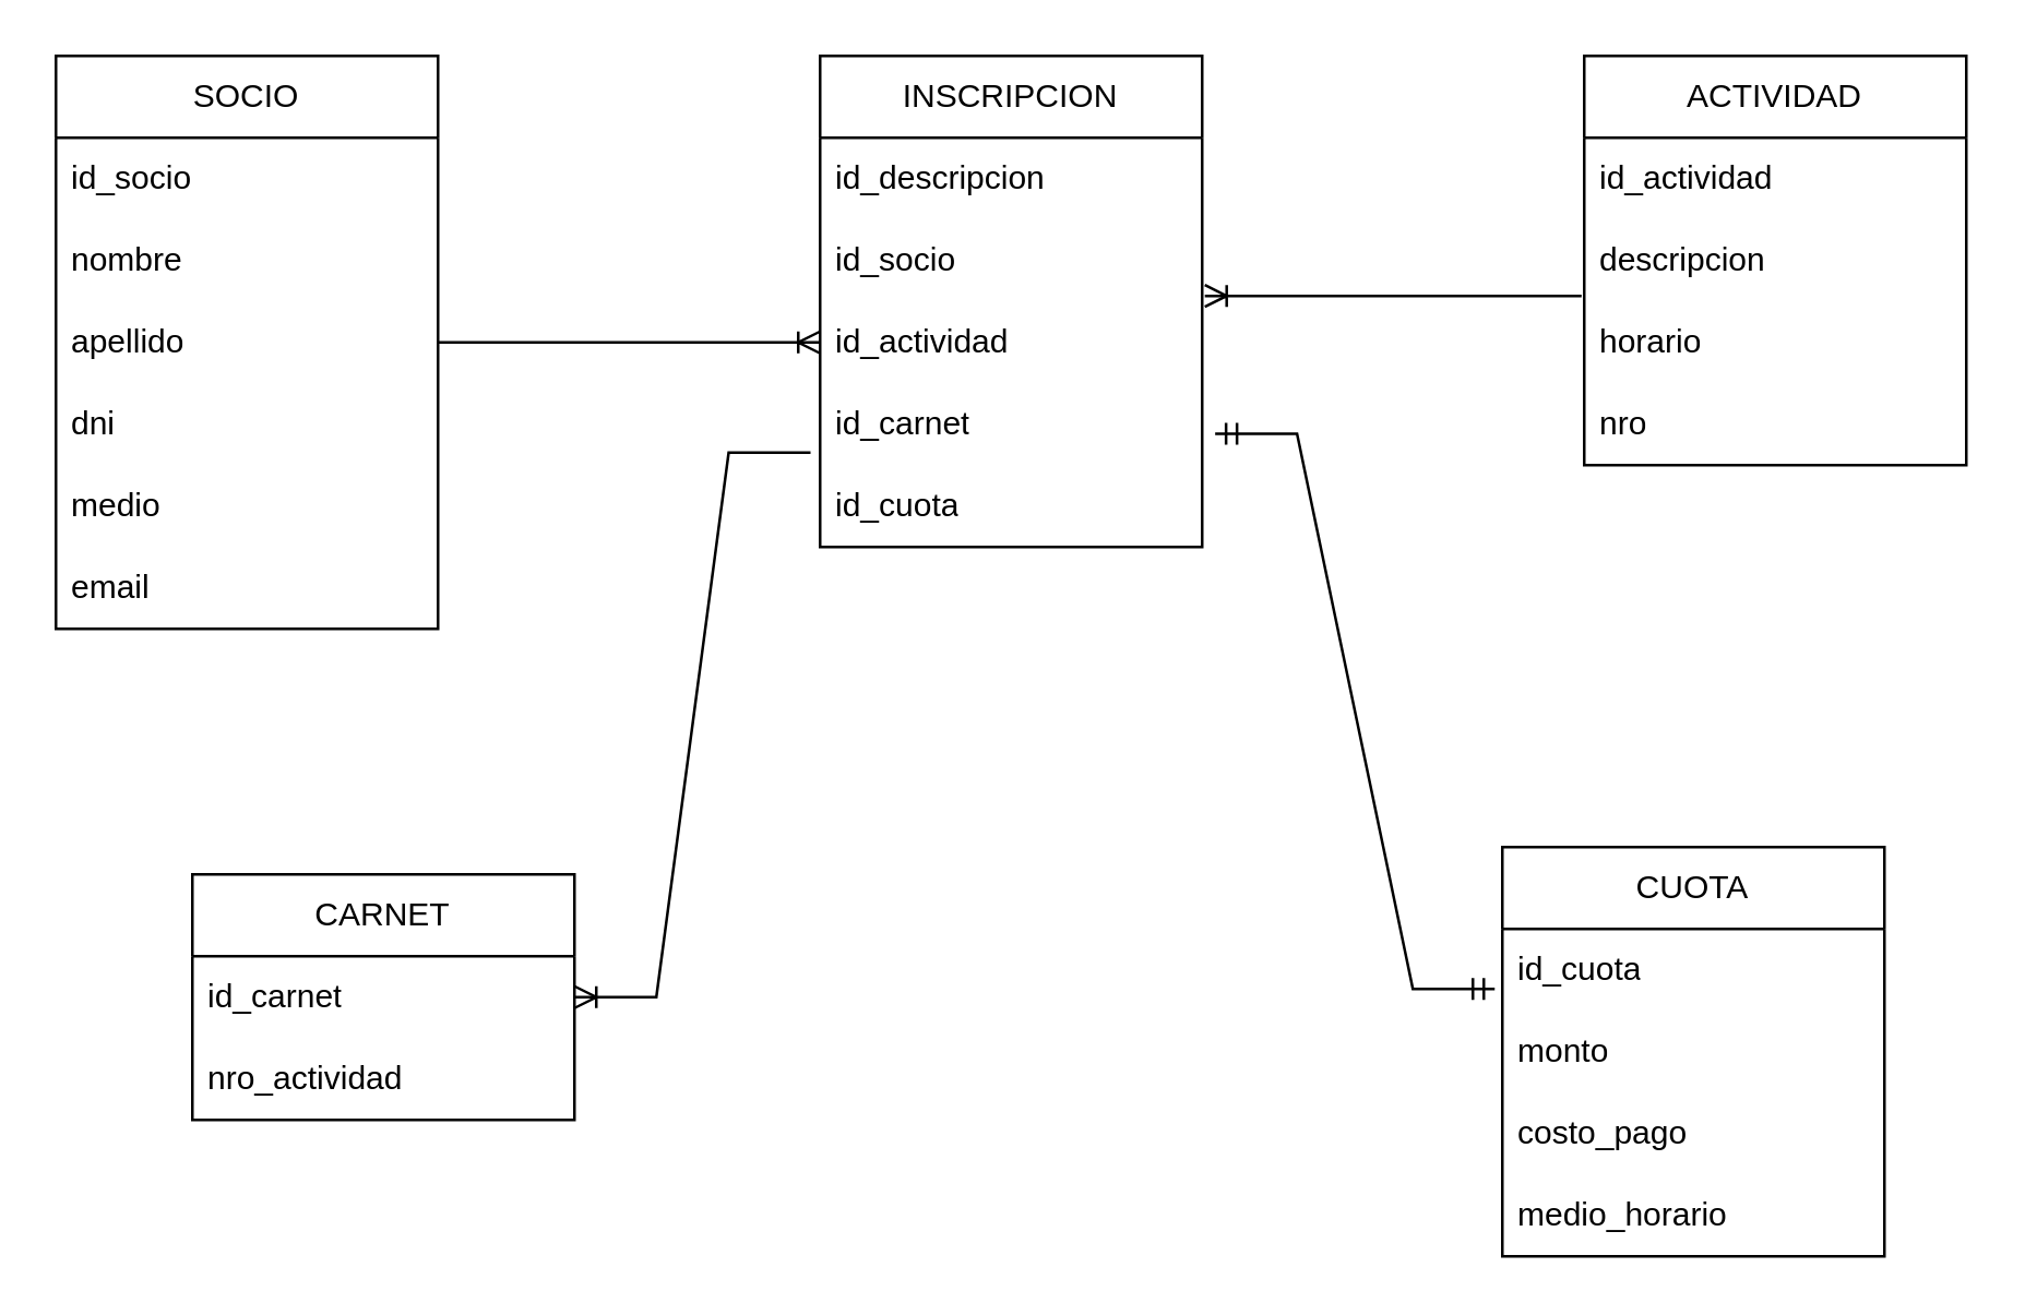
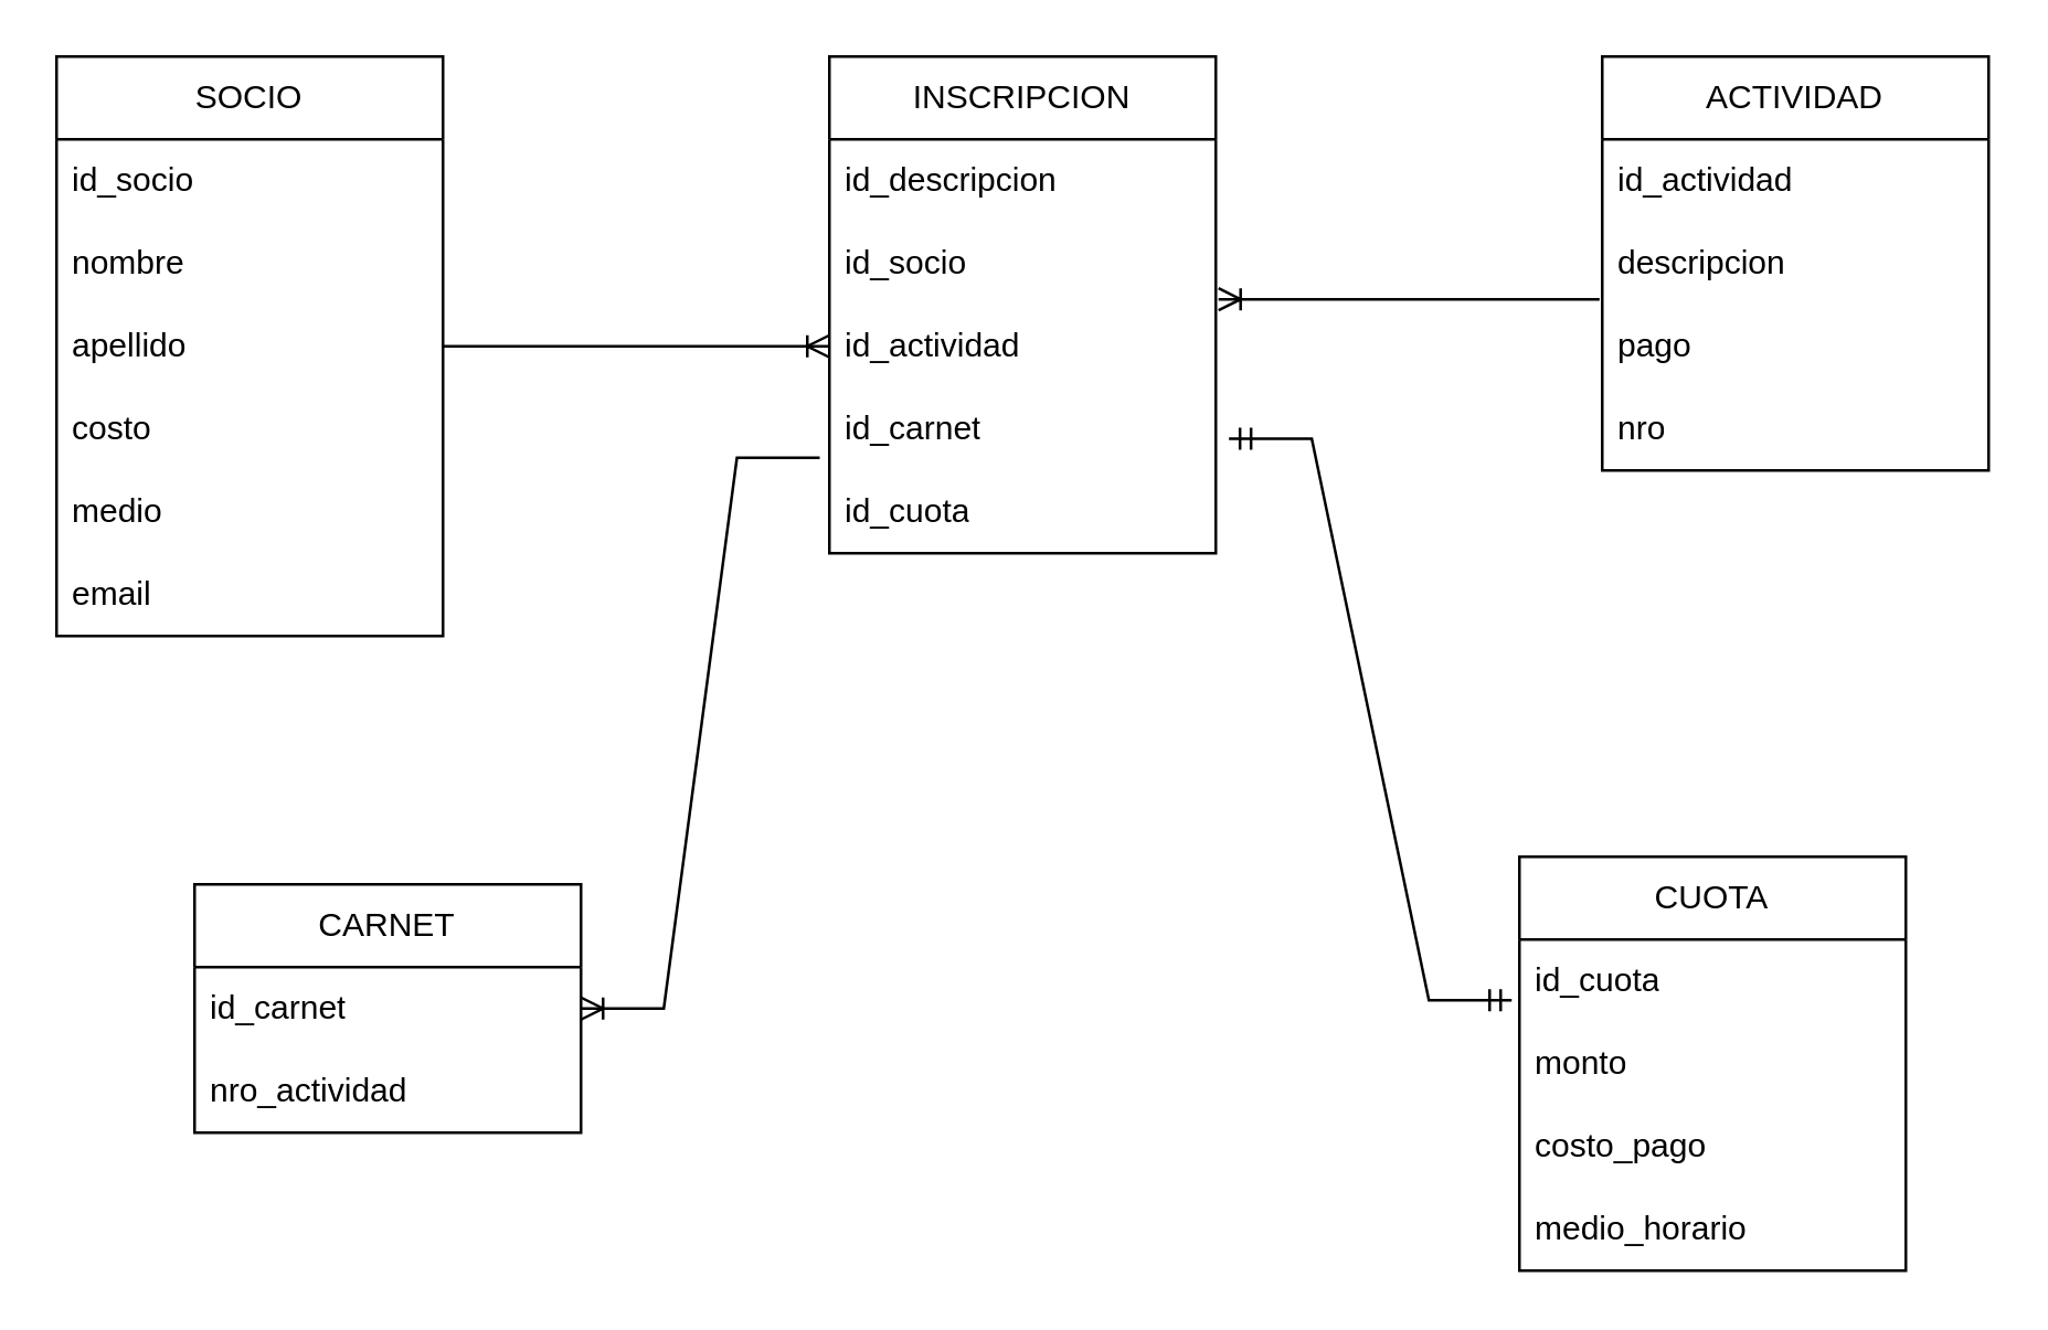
  <mxCell id="0" />
  <mxCell id="1" parent="0" />
  <mxCell id="2" value="SOCIO" style="swimlane;fontStyle=0;childLayout=stackLayout;horizontal=1;startSize=30;horizontalStack=0;resizeParent=1;resizeParentMax=0;resizeLast=0;collapsible=1;marginBottom=0;whiteSpace=wrap;html=1;" vertex="1" parent="1"><mxGeometry x="20" y="20" width="140" height="210" as="geometry" /></mxCell>
  <mxCell id="3" value="id_socio" style="text;strokeColor=none;fillColor=none;align=left;verticalAlign=middle;spacingLeft=4;spacingRight=4;overflow=hidden;points=[[0,0.5],[1,0.5]];portConstraint=eastwest;rotatable=0;whiteSpace=wrap;html=1;" vertex="1" parent="2"><mxGeometry y="30" width="140" height="30" as="geometry" /></mxCell>
  <mxCell id="4" value="nombre" style="text;strokeColor=none;fillColor=none;align=left;verticalAlign=middle;spacingLeft=4;spacingRight=4;overflow=hidden;points=[[0,0.5],[1,0.5]];portConstraint=eastwest;rotatable=0;whiteSpace=wrap;html=1;" vertex="1" parent="2"><mxGeometry y="60" width="140" height="30" as="geometry" /></mxCell>
  <mxCell id="5" value="apellido" style="text;strokeColor=none;fillColor=none;align=left;verticalAlign=middle;spacingLeft=4;spacingRight=4;overflow=hidden;points=[[0,0.5],[1,0.5]];portConstraint=eastwest;rotatable=0;whiteSpace=wrap;html=1;" vertex="1" parent="2"><mxGeometry y="90" width="140" height="30" as="geometry" /></mxCell>
- <mxCell id="6" value="dni" style="text;strokeColor=none;fillColor=none;align=left;verticalAlign=middle;spacingLeft=4;spacingRight=4;overflow=hidden;points=[[0,0.5],[1,0.5]];portConstraint=eastwest;rotatable=0;whiteSpace=wrap;html=1;" vertex="1" parent="2"><mxGeometry y="120" width="140" height="30" as="geometry" /></mxCell>
+ <mxCell id="6" value="costo" style="text;strokeColor=none;fillColor=none;align=left;verticalAlign=middle;spacingLeft=4;spacingRight=4;overflow=hidden;points=[[0,0.5],[1,0.5]];portConstraint=eastwest;rotatable=0;whiteSpace=wrap;html=1;" vertex="1" parent="2"><mxGeometry y="120" width="140" height="30" as="geometry" /></mxCell>
  <mxCell id="7" value="medio" style="text;strokeColor=none;fillColor=none;align=left;verticalAlign=middle;spacingLeft=4;spacingRight=4;overflow=hidden;points=[[0,0.5],[1,0.5]];portConstraint=eastwest;rotatable=0;whiteSpace=wrap;html=1;" vertex="1" parent="2"><mxGeometry y="150" width="140" height="30" as="geometry" /></mxCell>
  <mxCell id="8" value="email" style="text;strokeColor=none;fillColor=none;align=left;verticalAlign=middle;spacingLeft=4;spacingRight=4;overflow=hidden;points=[[0,0.5],[1,0.5]];portConstraint=eastwest;rotatable=0;whiteSpace=wrap;html=1;" vertex="1" parent="2"><mxGeometry y="180" width="140" height="30" as="geometry" /></mxCell>
  <mxCell id="9" value="ACTIVIDAD" style="swimlane;fontStyle=0;childLayout=stackLayout;horizontal=1;startSize=30;horizontalStack=0;resizeParent=1;resizeParentMax=0;resizeLast=0;collapsible=1;marginBottom=0;whiteSpace=wrap;html=1;" vertex="1" parent="1"><mxGeometry x="580" y="20" width="140" height="150" as="geometry" /></mxCell>
  <mxCell id="10" value="id_actividad" style="text;strokeColor=none;fillColor=none;align=left;verticalAlign=middle;spacingLeft=4;spacingRight=4;overflow=hidden;points=[[0,0.5],[1,0.5]];portConstraint=eastwest;rotatable=0;whiteSpace=wrap;html=1;" vertex="1" parent="9"><mxGeometry y="30" width="140" height="30" as="geometry" /></mxCell>
  <mxCell id="11" value="descripcion" style="text;strokeColor=none;fillColor=none;align=left;verticalAlign=middle;spacingLeft=4;spacingRight=4;overflow=hidden;points=[[0,0.5],[1,0.5]];portConstraint=eastwest;rotatable=0;whiteSpace=wrap;html=1;" vertex="1" parent="9"><mxGeometry y="60" width="140" height="30" as="geometry" /></mxCell>
- <mxCell id="12" value="horario" style="text;strokeColor=none;fillColor=none;align=left;verticalAlign=middle;spacingLeft=4;spacingRight=4;overflow=hidden;points=[[0,0.5],[1,0.5]];portConstraint=eastwest;rotatable=0;whiteSpace=wrap;html=1;" vertex="1" parent="9"><mxGeometry y="90" width="140" height="30" as="geometry" /></mxCell>
+ <mxCell id="12" value="pago" style="text;strokeColor=none;fillColor=none;align=left;verticalAlign=middle;spacingLeft=4;spacingRight=4;overflow=hidden;points=[[0,0.5],[1,0.5]];portConstraint=eastwest;rotatable=0;whiteSpace=wrap;html=1;" vertex="1" parent="9"><mxGeometry y="90" width="140" height="30" as="geometry" /></mxCell>
  <mxCell id="13" value="nro" style="text;strokeColor=none;fillColor=none;align=left;verticalAlign=middle;spacingLeft=4;spacingRight=4;overflow=hidden;points=[[0,0.5],[1,0.5]];portConstraint=eastwest;rotatable=0;whiteSpace=wrap;html=1;" vertex="1" parent="9"><mxGeometry y="120" width="140" height="30" as="geometry" /></mxCell>
  <mxCell id="14" value="CARNET" style="swimlane;fontStyle=0;childLayout=stackLayout;horizontal=1;startSize=30;horizontalStack=0;resizeParent=1;resizeParentMax=0;resizeLast=0;collapsible=1;marginBottom=0;whiteSpace=wrap;html=1;" vertex="1" parent="1"><mxGeometry x="70" y="320" width="140" height="90" as="geometry" /></mxCell>
  <mxCell id="15" value="id_carnet" style="text;strokeColor=none;fillColor=none;align=left;verticalAlign=middle;spacingLeft=4;spacingRight=4;overflow=hidden;points=[[0,0.5],[1,0.5]];portConstraint=eastwest;rotatable=0;whiteSpace=wrap;html=1;" vertex="1" parent="14"><mxGeometry y="30" width="140" height="30" as="geometry" /></mxCell>
  <mxCell id="16" value="nro_actividad" style="text;strokeColor=none;fillColor=none;align=left;verticalAlign=middle;spacingLeft=4;spacingRight=4;overflow=hidden;points=[[0,0.5],[1,0.5]];portConstraint=eastwest;rotatable=0;whiteSpace=wrap;html=1;" vertex="1" parent="14"><mxGeometry y="60" width="140" height="30" as="geometry" /></mxCell>
  <mxCell id="17" value="CUOTA" style="swimlane;fontStyle=0;childLayout=stackLayout;horizontal=1;startSize=30;horizontalStack=0;resizeParent=1;resizeParentMax=0;resizeLast=0;collapsible=1;marginBottom=0;whiteSpace=wrap;html=1;" vertex="1" parent="1"><mxGeometry x="550" y="310" width="140" height="150" as="geometry" /></mxCell>
  <mxCell id="18" value="id_cuota" style="text;strokeColor=none;fillColor=none;align=left;verticalAlign=middle;spacingLeft=4;spacingRight=4;overflow=hidden;points=[[0,0.5],[1,0.5]];portConstraint=eastwest;rotatable=0;whiteSpace=wrap;html=1;" vertex="1" parent="17"><mxGeometry y="30" width="140" height="30" as="geometry" /></mxCell>
  <mxCell id="19" value="monto" style="text;strokeColor=none;fillColor=none;align=left;verticalAlign=middle;spacingLeft=4;spacingRight=4;overflow=hidden;points=[[0,0.5],[1,0.5]];portConstraint=eastwest;rotatable=0;whiteSpace=wrap;html=1;" vertex="1" parent="17"><mxGeometry y="60" width="140" height="30" as="geometry" /></mxCell>
  <mxCell id="20" value="costo_pago" style="text;strokeColor=none;fillColor=none;align=left;verticalAlign=middle;spacingLeft=4;spacingRight=4;overflow=hidden;points=[[0,0.5],[1,0.5]];portConstraint=eastwest;rotatable=0;whiteSpace=wrap;html=1;" vertex="1" parent="17"><mxGeometry y="90" width="140" height="30" as="geometry" /></mxCell>
  <mxCell id="21" value="medio_horario" style="text;strokeColor=none;fillColor=none;align=left;verticalAlign=middle;spacingLeft=4;spacingRight=4;overflow=hidden;points=[[0,0.5],[1,0.5]];portConstraint=eastwest;rotatable=0;whiteSpace=wrap;html=1;" vertex="1" parent="17"><mxGeometry y="120" width="140" height="30" as="geometry" /></mxCell>
  <mxCell id="22" value="INSCRIPCION" style="swimlane;fontStyle=0;childLayout=stackLayout;horizontal=1;startSize=30;horizontalStack=0;resizeParent=1;resizeParentMax=0;resizeLast=0;collapsible=1;marginBottom=0;whiteSpace=wrap;html=1;" vertex="1" parent="1"><mxGeometry x="300" y="20" width="140" height="180" as="geometry" /></mxCell>
  <mxCell id="23" value="id_descripcion" style="text;strokeColor=none;fillColor=none;align=left;verticalAlign=middle;spacingLeft=4;spacingRight=4;overflow=hidden;points=[[0,0.5],[1,0.5]];portConstraint=eastwest;rotatable=0;whiteSpace=wrap;html=1;" vertex="1" parent="22"><mxGeometry y="30" width="140" height="30" as="geometry" /></mxCell>
  <mxCell id="24" value="id_socio" style="text;strokeColor=none;fillColor=none;align=left;verticalAlign=middle;spacingLeft=4;spacingRight=4;overflow=hidden;points=[[0,0.5],[1,0.5]];portConstraint=eastwest;rotatable=0;whiteSpace=wrap;html=1;" vertex="1" parent="22"><mxGeometry y="60" width="140" height="30" as="geometry" /></mxCell>
  <mxCell id="25" value="id_actividad" style="text;strokeColor=none;fillColor=none;align=left;verticalAlign=middle;spacingLeft=4;spacingRight=4;overflow=hidden;points=[[0,0.5],[1,0.5]];portConstraint=eastwest;rotatable=0;whiteSpace=wrap;html=1;" vertex="1" parent="22"><mxGeometry y="90" width="140" height="30" as="geometry" /></mxCell>
  <mxCell id="26" value="id_carnet" style="text;strokeColor=none;fillColor=none;align=left;verticalAlign=middle;spacingLeft=4;spacingRight=4;overflow=hidden;points=[[0,0.5],[1,0.5]];portConstraint=eastwest;rotatable=0;whiteSpace=wrap;html=1;" vertex="1" parent="22"><mxGeometry y="120" width="140" height="30" as="geometry" /></mxCell>
  <mxCell id="27" value="id_cuota" style="text;strokeColor=none;fillColor=none;align=left;verticalAlign=middle;spacingLeft=4;spacingRight=4;overflow=hidden;points=[[0,0.5],[1,0.5]];portConstraint=eastwest;rotatable=0;whiteSpace=wrap;html=1;" vertex="1" parent="22"><mxGeometry y="150" width="140" height="30" as="geometry" /></mxCell>
  <mxCell id="28" value="" style="edgeStyle=entityRelationEdgeStyle;fontSize=12;html=1;endArrow=ERoneToMany;rounded=0;exitX=1;exitY=0.5;exitDx=0;exitDy=0;entryX=0;entryY=0.5;entryDx=0;entryDy=0;" edge="1" parent="1" source="5" target="25"><mxGeometry width="100" height="100" relative="1" as="geometry"><mxPoint x="340" y="390" as="sourcePoint" /><mxPoint x="440" y="290" as="targetPoint" /></mxGeometry></mxCell>
  <mxCell id="29" value="" style="edgeStyle=entityRelationEdgeStyle;fontSize=12;html=1;endArrow=ERoneToMany;rounded=0;entryX=1.007;entryY=-0.067;entryDx=0;entryDy=0;entryPerimeter=0;exitX=-0.007;exitY=0.933;exitDx=0;exitDy=0;exitPerimeter=0;" edge="1" parent="1" source="11" target="25"><mxGeometry width="100" height="100" relative="1" as="geometry"><mxPoint x="490" y="230" as="sourcePoint" /><mxPoint x="440" y="290" as="targetPoint" /></mxGeometry></mxCell>
  <mxCell id="30" value="" style="edgeStyle=entityRelationEdgeStyle;fontSize=12;html=1;endArrow=ERoneToMany;rounded=0;exitX=-0.025;exitY=-0.153;exitDx=0;exitDy=0;exitPerimeter=0;entryX=1;entryY=0.5;entryDx=0;entryDy=0;" edge="1" parent="1" source="27" target="15"><mxGeometry width="100" height="100" relative="1" as="geometry"><mxPoint x="340" y="390" as="sourcePoint" /><mxPoint x="250" y="380" as="targetPoint" /><Array as="points"><mxPoint x="270" y="380" /><mxPoint x="270" y="380" /><mxPoint x="220" y="380" /></Array></mxGeometry></mxCell>
  <mxCell id="31" value="" style="edgeStyle=entityRelationEdgeStyle;fontSize=12;html=1;endArrow=ERmandOne;startArrow=ERmandOne;rounded=0;entryX=-0.02;entryY=0.732;entryDx=0;entryDy=0;entryPerimeter=0;exitX=1.034;exitY=0.617;exitDx=0;exitDy=0;exitPerimeter=0;" edge="1" parent="1" source="26" target="18"><mxGeometry width="100" height="100" relative="1" as="geometry"><mxPoint x="240" y="330" as="sourcePoint" /><mxPoint x="340" y="230" as="targetPoint" /></mxGeometry></mxCell>
